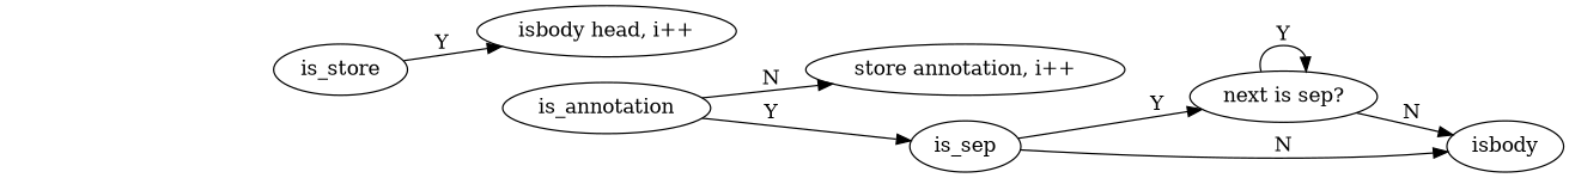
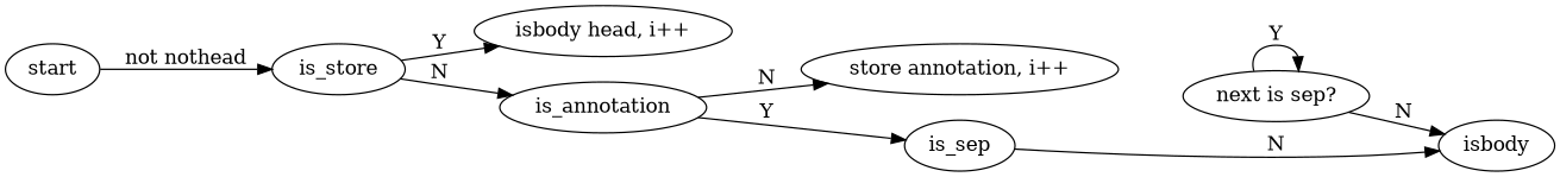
  digraph {
    rankdir=LR
    n1 [label=is_store]
+   start
    n3 [label="isbody head, i++"]
    is_annotation
    "store annotation, i++"
    is_sep
    "next is sep?"
    isbody
    n1 -> n3 [label=Y]
+   n1 -> is_annotation [label=N]
+   start -> n1 [label="not nothead"]
    is_annotation -> "store annotation, i++" [label=N]
    is_annotation -> is_sep [label=Y]
-   is_sep -> "next is sep?" [label=Y]
    is_sep -> isbody [label=N]
    "next is sep?" -> "next is sep?" [label=Y]
    "next is sep?" -> isbody [label=N]
  }
